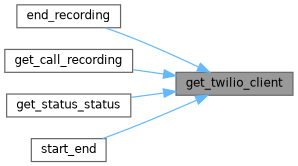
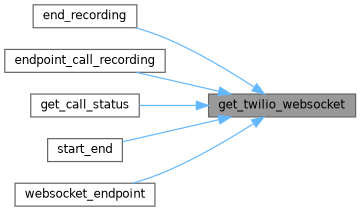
  digraph {
    rankdir=RL
    node [color=grey40 fillcolor=white fontname=Helvetica fontsize=10 shape=box style=filled]
    edge [color=steelblue1 dir=back fontname=Helvetica fontsize=10 labelfontname=Helvetica labelfontsize=10 style=solid]
-   n1 [color=gray40 fillcolor=grey60 fontcolor=black height=0.2 label=get_twilio_client width=0.4]
+   n1 [color=gray40 fillcolor=grey60 fontcolor=black height=0.2 label=get_twilio_websocket width=0.4]
    n2 [height=0.2 label=end_recording width=0.4]
-   n3 [height=0.2 label=get_call_recording width=0.4]
-   n4 [height=0.2 label=get_status_status width=0.4]
+   n3 [height=0.2 label=endpoint_call_recording width=0.4]
+   n4 [height=0.2 label=get_call_status width=0.4]
    n5 [height=0.2 label=start_end width=0.4]
+   n6 [height=0.2 label=websocket_endpoint width=0.4]
    n1 -> n2
    n1 -> n3
    n1 -> n4
    n1 -> n5
+   n1 -> n6
  }
